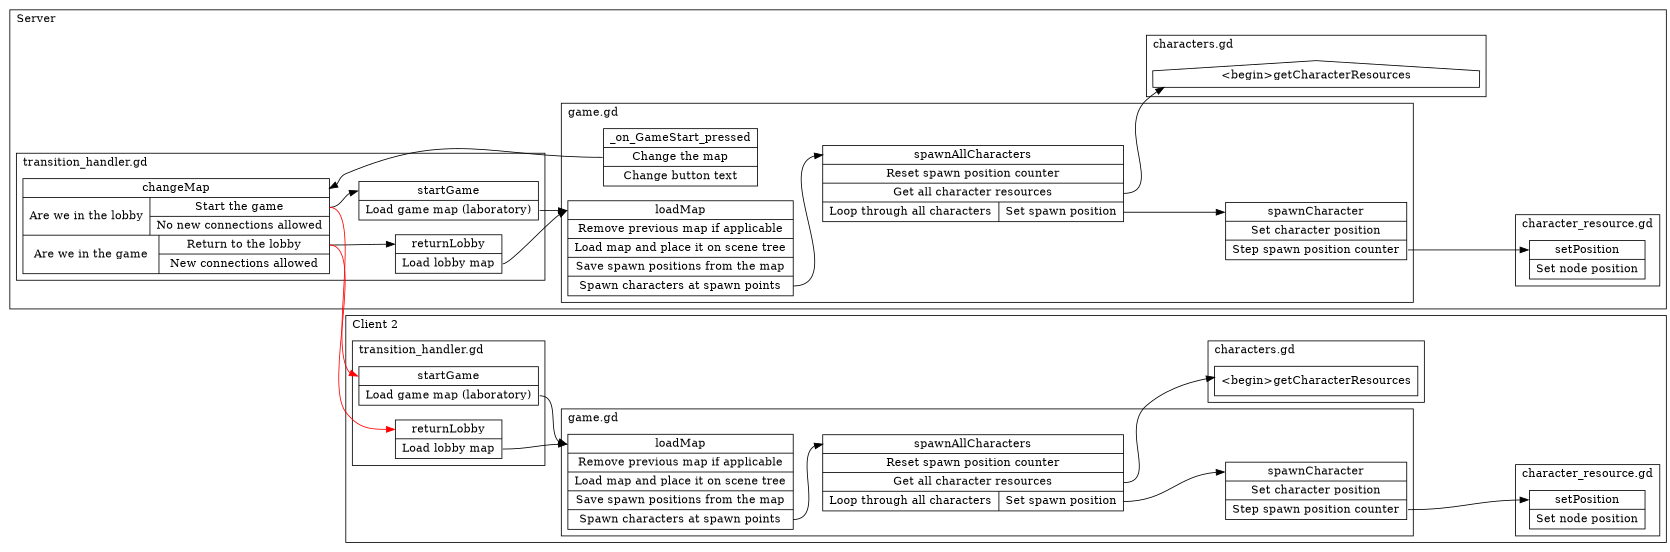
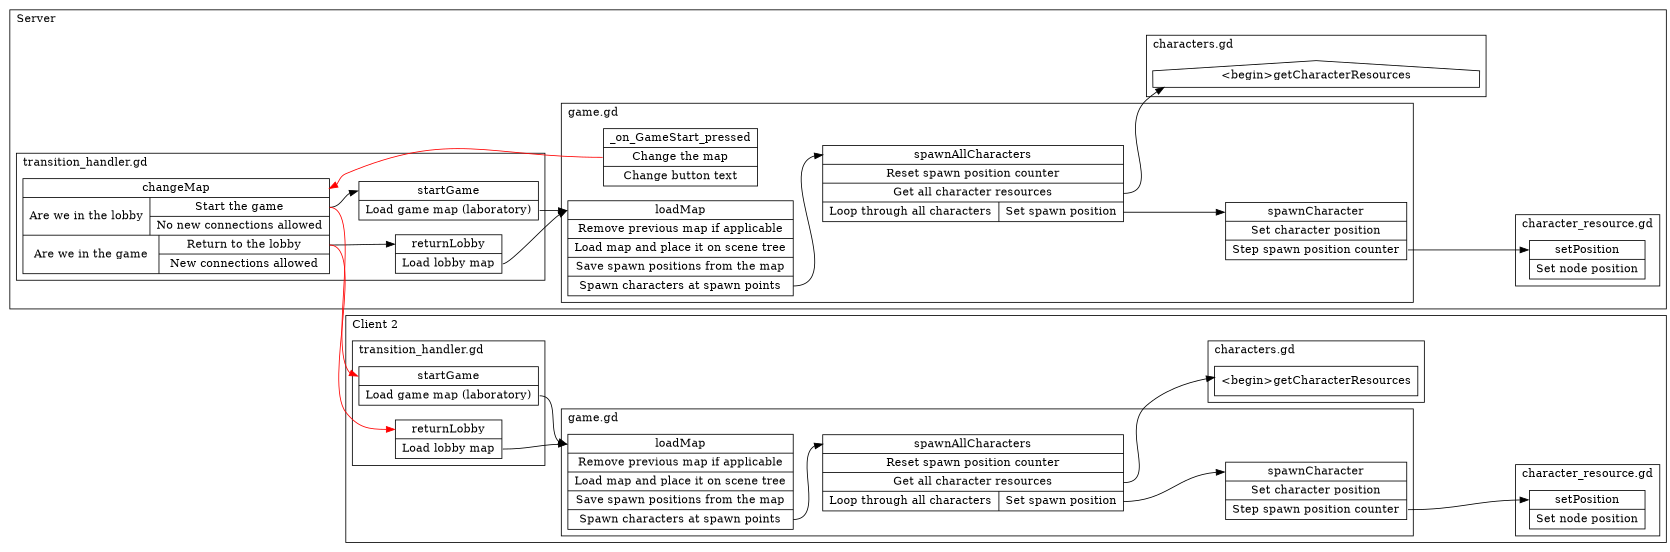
  digraph {
    rankdir=LR
    node [shape=record]
    edge [headport=begin tailport=f1]
    n1 [label="<begin>setPosition | <f0> Set node position "]
    n2 [label="<begin>loadMap | {<f0> Remove previous map if applicable } | <f1> Load map and place it on scene tree  | <f2> Save spawn positions from the map  | <f3> Spawn characters at spawn points "]
    n3 [label="<begin>spawnAllCharacters | <f0> Reset spawn position counter  | <f1> Get all character resources  | {<f2> Loop through all characters  |  { <f3> Set spawn position  } }"]
    n4 [label="<begin>spawnCharacter | <f0> Set character position  | <f1> Step spawn position counter "]
    n5 [label="<begin>_on_GameStart_pressed | <f0> Change the map  | {<f1> Change button text }"]
    n6 [label="<begin>startGame | <f0> Load game map (laboratory) "]
    n7 [label="<begin>returnLobby | <f0> Load lobby map "]
    n8 [label="<begin>changeMap | {<f0> Are we in the lobby  |  { <f1> Start the game  | <f2> No new connections allowed  } } | {<f3> Are we in the game  |  { <f4> Return to the lobby  | <f5> New connections allowed  } }"]
    n9 [label="<begin>getCharacterResources" shape=house]
    n10 [label="<begin>setPosition | <f0> Set node position "]
    n11 [label="<begin>loadMap | {<f0> Remove previous map if applicable } | <f1> Load map and place it on scene tree  | <f2> Save spawn positions from the map  | <f3> Spawn characters at spawn points "]
    n12 [label="<begin>spawnAllCharacters | <f0> Reset spawn position counter  | <f1> Get all character resources  | {<f2> Loop through all characters  |  { <f3> Set spawn position  } }"]
    n13 [label="<begin>spawnCharacter | <f0> Set character position  | <f1> Step spawn position counter "]
    n14 [label="<begin>startGame | <f0> Load game map (laboratory) "]
    n15 [label="<begin>returnLobby | <f0> Load lobby map "]
    n16 [label="<begin>getCharacterResources" shape=box]
    subgraph cluster_1 {
      label=Server
      labeljust=l
      subgraph cluster_2 {
        label="character_resource.gd"
        labeljust=l
        n1
      }
      subgraph cluster_3 {
        label="game.gd"
        labeljust=l
        n2
        n3
        n4
        n5
      }
      subgraph cluster_4 {
        label="transition_handler.gd"
        labeljust=l
        n6
        n7
        n8
      }
      subgraph cluster_5 {
        label="characters.gd"
        labeljust=l
        n9
      }
    }
    subgraph cluster_6 {
      label="Client 1"
      labeljust=l
    }
    subgraph cluster_7 {
      label="Client 2"
      labeljust=l
      subgraph cluster_8 {
        label="character_resource.gd"
        labeljust=l
        n10
      }
      subgraph cluster_9 {
        label="game.gd"
        labeljust=l
        n11
        n12
        n13
      }
      subgraph cluster_10 {
        label="transition_handler.gd"
        labeljust=l
        n14
        n15
      }
      subgraph cluster_11 {
        label="characters.gd"
        labeljust=l
        n16
      }
    }
    n2 -> n3 [tailport=f3]
    n3 -> n4 [tailport=f3]
    n3 -> n9
    n4 -> n1
-   n5 -> n8 [tailport=f0]
+   n5 -> n8 [tailport=f0 color=red]
    n6 -> n2 [tailport=f0]
    n7 -> n2 [tailport=f0]
    n8 -> n6
    n8 -> n7 [tailport=f4]
    n8 -> n14 [color=red]
    n8 -> n15 [color=red tailport=f4]
    n11 -> n12 [tailport=f3]
    n12 -> n13 [tailport=f3]
    n12 -> n16
    n13 -> n10
    n14 -> n11 [tailport=f0]
    n15 -> n11 [tailport=f0]
  }
